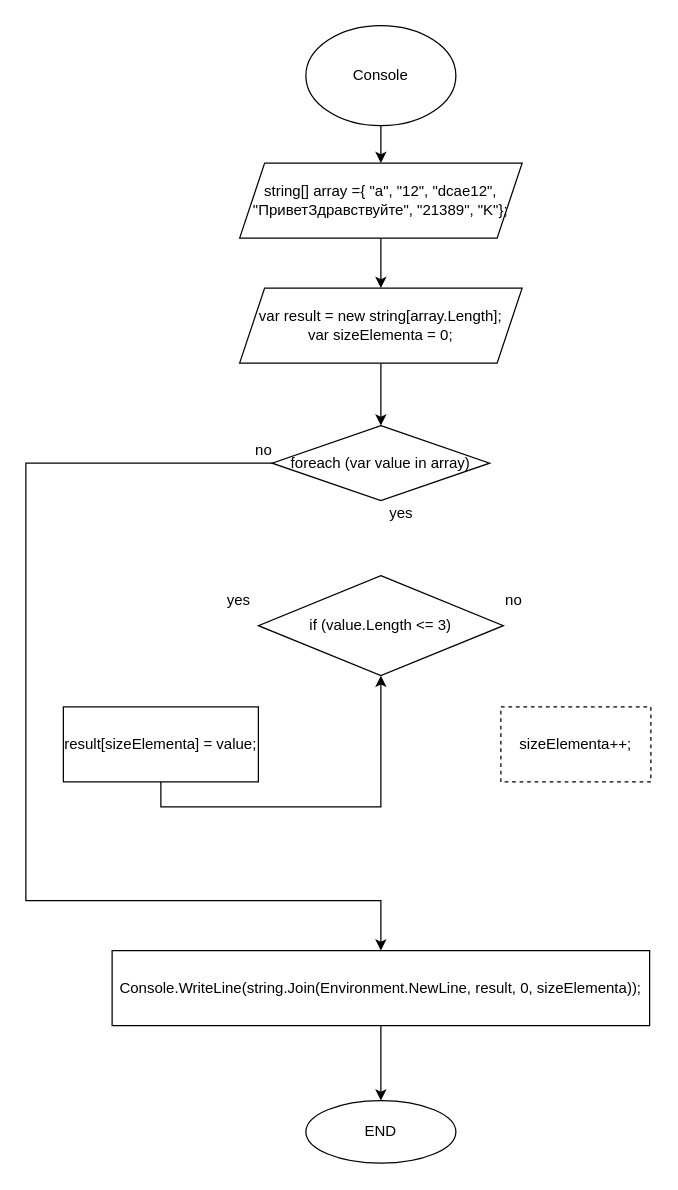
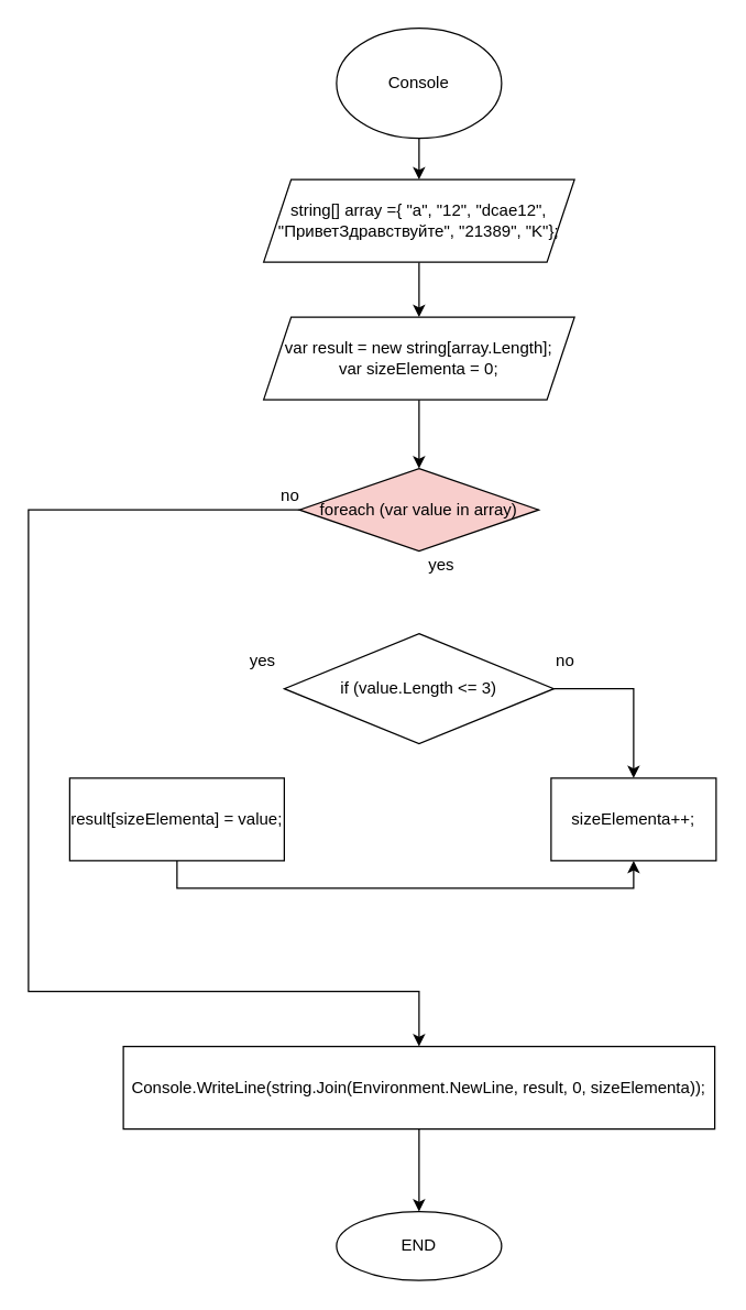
  <mxCell id="0" />
  <mxCell id="1" parent="0" />
  <mxCell id="2" style="edgeStyle=orthogonalEdgeStyle;rounded=0;orthogonalLoop=1;jettySize=auto;html=1;exitX=0.5;exitY=1;exitDx=0;exitDy=0;" edge="1" parent="1" source="3" target="5"><mxGeometry relative="1" as="geometry" /></mxCell>
  <mxCell id="3" value="Console" style="ellipse;whiteSpace=wrap;html=1;" vertex="1" parent="1"><mxGeometry x="244" y="20" width="120" height="80" as="geometry" /></mxCell>
  <mxCell id="4" style="edgeStyle=orthogonalEdgeStyle;rounded=0;orthogonalLoop=1;jettySize=auto;html=1;exitX=0.5;exitY=1;exitDx=0;exitDy=0;" edge="1" parent="1" source="5" target="7"><mxGeometry relative="1" as="geometry" /></mxCell>
  <mxCell id="5" value="string[] array ={ &quot;a&quot;, &quot;12&quot;, &quot;dcae12&quot;, &quot;ПриветЗдравствуйте&quot;, &quot;21389&quot;, &quot;K&quot;};" style="shape=parallelogram;perimeter=parallelogramPerimeter;whiteSpace=wrap;html=1;fixedSize=1;fontFamily=Helvetica;fontSize=12;fontColor=default;align=center;strokeColor=default;fillColor=#FFFFFF;" vertex="1" parent="1"><mxGeometry x="191" y="130" width="226" height="60" as="geometry" /></mxCell>
  <mxCell id="6" style="edgeStyle=orthogonalEdgeStyle;rounded=0;orthogonalLoop=1;jettySize=auto;html=1;exitX=0.5;exitY=1;exitDx=0;exitDy=0;" edge="1" parent="1" source="7" target="9"><mxGeometry relative="1" as="geometry" /></mxCell>
  <mxCell id="7" value="&lt;div&gt;var result = new string[array.Length];&lt;/div&gt;&lt;div&gt;var sizeElementa = 0;&lt;/div&gt;" style="shape=parallelogram;perimeter=parallelogramPerimeter;whiteSpace=wrap;html=1;fixedSize=1;fontFamily=Helvetica;fontSize=12;fontColor=default;align=center;strokeColor=default;fillColor=#FFFFFF;" vertex="1" parent="1"><mxGeometry x="191" y="230" width="226" height="60" as="geometry" /></mxCell>
  <mxCell id="8" style="edgeStyle=orthogonalEdgeStyle;rounded=0;orthogonalLoop=1;jettySize=auto;html=1;exitX=0;exitY=0.5;exitDx=0;exitDy=0;entryX=0.5;entryY=0;entryDx=0;entryDy=0;" edge="1" parent="1" source="9" target="20"><mxGeometry relative="1" as="geometry"><Array as="points"><mxPoint x="20" y="370" /><mxPoint x="20" y="720" /></Array></mxGeometry></mxCell>
- <mxCell id="9" value="foreach (var value in array)" style="rhombus;whiteSpace=wrap;html=1;fontFamily=Helvetica;fontSize=12;fontColor=default;align=center;strokeColor=default;fillColor=#FFFFFF;" vertex="1" parent="1"><mxGeometry x="217" y="340" width="174" height="60" as="geometry" /></mxCell>
+ <mxCell id="9" value="foreach (var value in array)" style="rhombus;whiteSpace=wrap;html=1;fontFamily=Helvetica;fontSize=12;fontColor=default;align=center;strokeColor=default;fillColor=#f8cecc;" vertex="1" parent="1"><mxGeometry x="217" y="340" width="174" height="60" as="geometry" /></mxCell>
+ <mxCell id="10" style="edgeStyle=orthogonalEdgeStyle;rounded=0;orthogonalLoop=1;jettySize=auto;html=1;exitX=1;exitY=0.5;exitDx=0;exitDy=0;entryX=0.5;entryY=0;entryDx=0;entryDy=0;" edge="1" parent="1" source="11" target="14"><mxGeometry relative="1" as="geometry" /></mxCell>
  <mxCell id="11" value="if (value.Length &amp;lt;= 3)" style="rhombus;whiteSpace=wrap;html=1;fillColor=#FFFFFF;" vertex="1" parent="1"><mxGeometry x="206" y="460" width="196" height="80" as="geometry" /></mxCell>
- <mxCell id="12" style="edgeStyle=orthogonalEdgeStyle;rounded=0;orthogonalLoop=1;jettySize=auto;html=1;exitX=0.5;exitY=1;exitDx=0;exitDy=0;" edge="1" parent="1" source="13" target="11"><mxGeometry relative="1" as="geometry" /></mxCell>
+ <mxCell id="12" style="edgeStyle=orthogonalEdgeStyle;rounded=0;orthogonalLoop=1;jettySize=auto;html=1;exitX=0.5;exitY=1;exitDx=0;exitDy=0;entryX=0.5;entryY=1;entryDx=0;entryDy=0;" edge="1" parent="1" source="13" target="14"><mxGeometry relative="1" as="geometry" /></mxCell>
  <mxCell id="13" value="result[sizeElementa] = value;" style="rounded=0;whiteSpace=wrap;html=1;fillColor=#FFFFFF;" vertex="1" parent="1"><mxGeometry x="50" y="565" width="156" height="60" as="geometry" /></mxCell>
- <mxCell id="14" value="sizeElementa++;" style="rounded=0;whiteSpace=wrap;html=1;fillColor=#FFFFFF;dashed=1;" vertex="1" parent="1"><mxGeometry x="400" y="565" width="120" height="60" as="geometry" /></mxCell>
+ <mxCell id="14" value="sizeElementa++;" style="rounded=0;whiteSpace=wrap;html=1;fillColor=#FFFFFF;" vertex="1" parent="1"><mxGeometry x="400" y="565" width="120" height="60" as="geometry" /></mxCell>
  <mxCell id="15" value="yes" style="text;html=1;align=center;verticalAlign=middle;resizable=0;points=[];autosize=1;strokeColor=none;fillColor=none;" vertex="1" parent="1"><mxGeometry x="175" y="470" width="30" height="20" as="geometry" /></mxCell>
  <mxCell id="16" value="no" style="text;html=1;align=center;verticalAlign=middle;resizable=0;points=[];autosize=1;strokeColor=none;fillColor=none;" vertex="1" parent="1"><mxGeometry x="395" y="470" width="30" height="20" as="geometry" /></mxCell>
  <mxCell id="17" value="yes" style="text;html=1;align=center;verticalAlign=middle;resizable=0;points=[];autosize=1;strokeColor=none;fillColor=none;" vertex="1" parent="1"><mxGeometry x="305" y="400" width="30" height="20" as="geometry" /></mxCell>
  <mxCell id="18" value="no" style="text;html=1;align=center;verticalAlign=middle;resizable=0;points=[];autosize=1;strokeColor=none;fillColor=none;" vertex="1" parent="1"><mxGeometry x="195" y="350" width="30" height="20" as="geometry" /></mxCell>
  <mxCell id="19" style="edgeStyle=orthogonalEdgeStyle;rounded=0;orthogonalLoop=1;jettySize=auto;html=1;exitX=0.5;exitY=1;exitDx=0;exitDy=0;" edge="1" parent="1" source="20" target="21"><mxGeometry relative="1" as="geometry" /></mxCell>
  <mxCell id="20" value="Console.WriteLine(string.Join(Environment.NewLine, result, 0, sizeElementa));" style="rounded=0;whiteSpace=wrap;html=1;fillColor=#FFFFFF;" vertex="1" parent="1"><mxGeometry x="89" y="760" width="430" height="60" as="geometry" /></mxCell>
  <mxCell id="21" value="END" style="ellipse;whiteSpace=wrap;html=1;fillColor=#FFFFFF;" vertex="1" parent="1"><mxGeometry x="244" y="880" width="120" height="50" as="geometry" /></mxCell>
